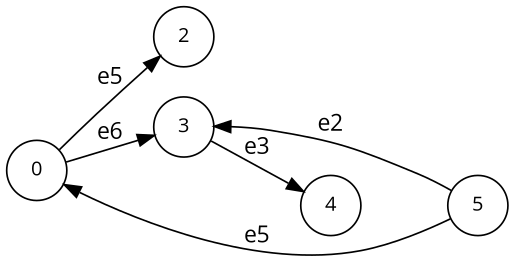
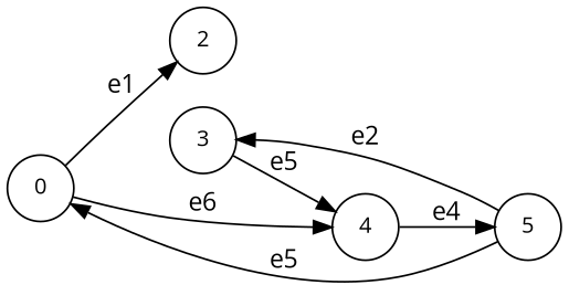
  digraph {
    fontname="Open Sans"
    rankdir=LR
    node [fontname="Open Sans" fontsize=12 shape=circle]
    edge [fontname="Open Sans"]
    n1 [label=0]
    2
    3
    4
    5
-   n1 -> 2 [label=e5]
-   n1 -> 3 [label=e6]
-   3 -> 4 [label=e3]
+   n1 -> 2 [label=e1]
+   n1 -> 4 [label=e6]
+   3 -> 4 [label=e5]
+   4 -> 5 [label=e4]
    5 -> n1 [label=e5]
    5 -> 3 [label=e2]
  }
